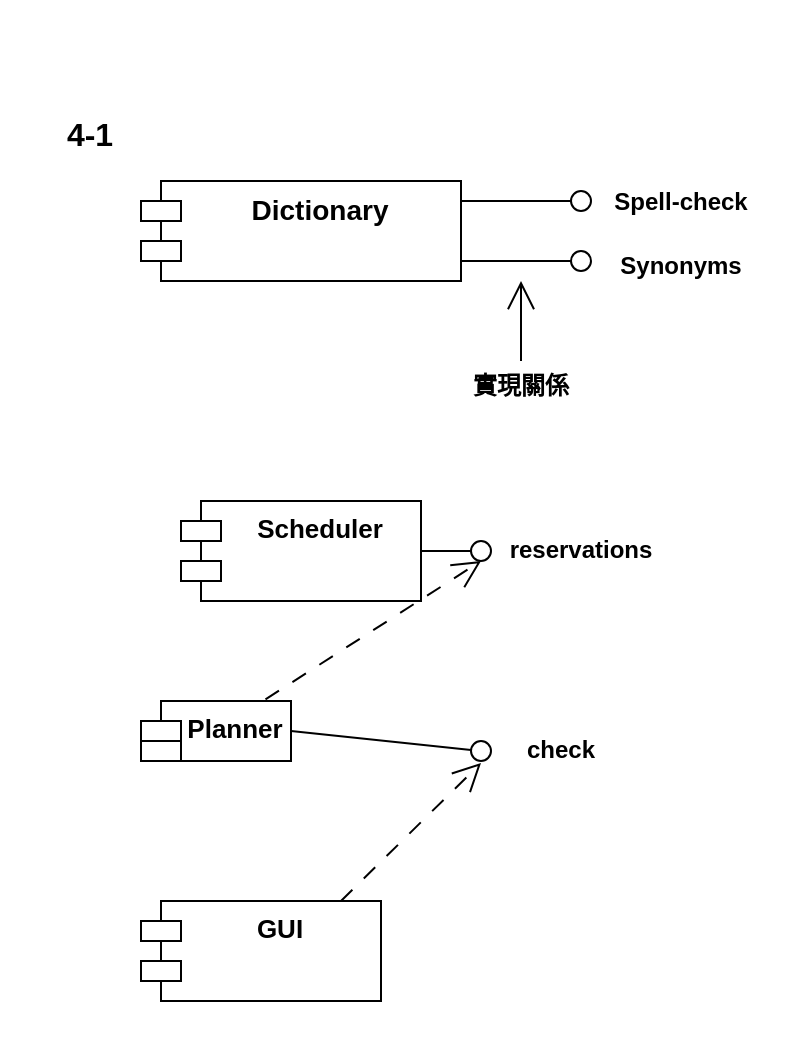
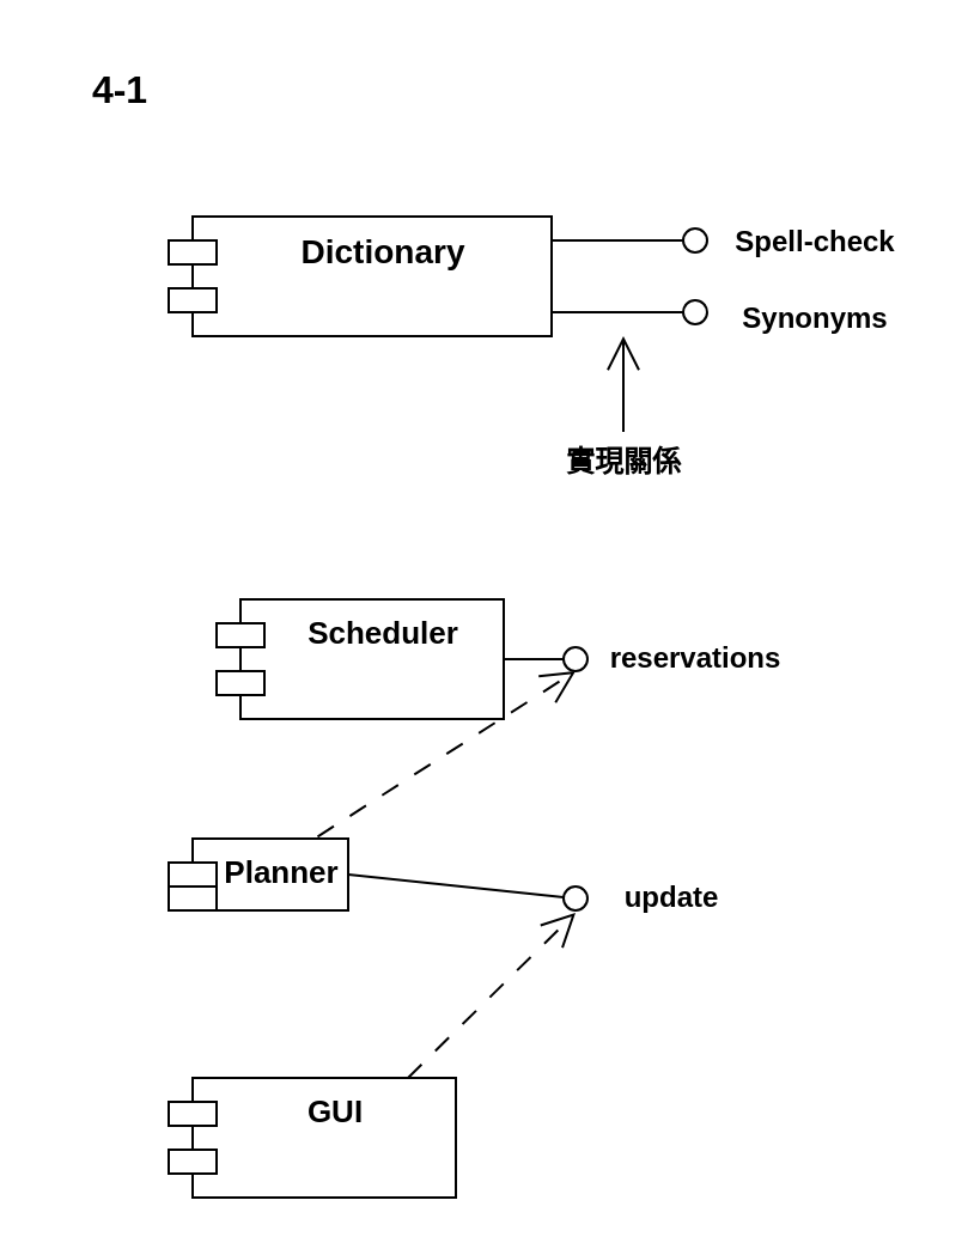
  <mxCell id="0" />
  <mxCell id="1" parent="0" />
  <mxCell id="2" value="&lt;b&gt;&lt;font style=&quot;font-size: 14px;&quot;&gt;Dictionary&lt;/font&gt;&lt;/b&gt;" style="shape=module;align=left;spacingLeft=20;align=center;verticalAlign=top;whiteSpace=wrap;html=1;" vertex="1" parent="1"><mxGeometry x="70" y="90" width="160" height="50" as="geometry" /></mxCell>
  <mxCell id="3" value="" style="rounded=0;orthogonalLoop=1;jettySize=auto;html=1;endArrow=oval;endFill=0;sketch=0;sourcePerimeterSpacing=0;targetPerimeterSpacing=0;endSize=10;" edge="1" parent="1"><mxGeometry relative="1" as="geometry"><mxPoint x="230" y="100" as="sourcePoint" /><mxPoint x="290" y="100" as="targetPoint" /></mxGeometry></mxCell>
  <mxCell id="4" value="" style="rounded=0;orthogonalLoop=1;jettySize=auto;html=1;endArrow=oval;endFill=0;sketch=0;sourcePerimeterSpacing=0;targetPerimeterSpacing=0;endSize=10;" edge="1" parent="1"><mxGeometry relative="1" as="geometry"><mxPoint x="230" y="130" as="sourcePoint" /><mxPoint x="290" y="130" as="targetPoint" /></mxGeometry></mxCell>
  <mxCell id="5" value="Spell-check" style="text;align=center;fontStyle=1;verticalAlign=middle;spacingLeft=3;spacingRight=3;strokeColor=none;rotatable=0;points=[[0,0.5],[1,0.5]];portConstraint=eastwest;html=1;" vertex="1" parent="1"><mxGeometry x="300" y="88" width="80" height="26" as="geometry" /></mxCell>
  <mxCell id="6" value="Synonyms" style="text;align=center;fontStyle=1;verticalAlign=middle;spacingLeft=3;spacingRight=3;strokeColor=none;rotatable=0;points=[[0,0.5],[1,0.5]];portConstraint=eastwest;html=1;" vertex="1" parent="1"><mxGeometry x="300" y="120" width="80" height="26" as="geometry" /></mxCell>
  <mxCell id="7" value="實現關係" style="text;align=center;fontStyle=1;verticalAlign=middle;spacingLeft=3;spacingRight=3;strokeColor=none;rotatable=0;points=[[0,0.5],[1,0.5]];portConstraint=eastwest;html=1;" vertex="1" parent="1"><mxGeometry x="220" y="180" width="80" height="26" as="geometry" /></mxCell>
  <mxCell id="8" value="" style="endArrow=open;endFill=1;endSize=12;html=1;rounded=0;" edge="1" parent="1"><mxGeometry width="160" relative="1" as="geometry"><mxPoint x="260" y="180" as="sourcePoint" /><mxPoint x="260" y="140" as="targetPoint" /></mxGeometry></mxCell>
- <mxCell id="9" value="&lt;h1&gt;&lt;font style=&quot;font-size: 16px;&quot;&gt;4-1&lt;/font&gt;&lt;/h1&gt;" style="text;html=1;strokeColor=none;fillColor=none;align=center;verticalAlign=middle;whiteSpace=wrap;rounded=0;" vertex="1" parent="1"><mxGeometry x="15" y="50" width="60" height="30" as="geometry" /></mxCell>
+ <mxCell id="9" value="&lt;h1&gt;&lt;font style=&quot;font-size: 16px;&quot;&gt;4-1&lt;/font&gt;&lt;/h1&gt;" style="text;html=1;strokeColor=none;fillColor=none;align=center;verticalAlign=middle;whiteSpace=wrap;rounded=0;" vertex="1" parent="1"><mxGeometry x="20" y="20" width="60" height="30" as="geometry" /></mxCell>
  <mxCell id="10" value="&lt;b&gt;&lt;font style=&quot;font-size: 13px;&quot;&gt;GUI&lt;/font&gt;&lt;/b&gt;" style="shape=module;align=left;spacingLeft=20;align=center;verticalAlign=top;whiteSpace=wrap;html=1;" vertex="1" parent="1"><mxGeometry x="70" y="450" width="120" height="50" as="geometry" /></mxCell>
  <mxCell id="11" value="&lt;b&gt;&lt;font style=&quot;font-size: 13px;&quot;&gt;Planner&lt;/font&gt;&lt;/b&gt;" style="shape=module;align=left;spacingLeft=20;align=center;verticalAlign=top;whiteSpace=wrap;html=1;" vertex="1" parent="1"><mxGeometry x="70" y="350" width="75" height="30" as="geometry" /></mxCell>
  <mxCell id="12" value="&lt;b&gt;&lt;font style=&quot;font-size: 13px;&quot;&gt;Scheduler&lt;/font&gt;&lt;/b&gt;" style="shape=module;align=left;spacingLeft=20;align=center;verticalAlign=top;whiteSpace=wrap;html=1;" vertex="1" parent="1"><mxGeometry x="90" y="250" width="120" height="50" as="geometry" /></mxCell>
  <mxCell id="13" value="" style="rounded=0;orthogonalLoop=1;jettySize=auto;html=1;endArrow=oval;endFill=0;sketch=0;sourcePerimeterSpacing=0;targetPerimeterSpacing=0;endSize=10;exitX=1;exitY=0.5;exitDx=0;exitDy=0;" edge="1" parent="1" source="12"><mxGeometry relative="1" as="geometry"><mxPoint x="240" y="110" as="sourcePoint" /><mxPoint x="240" y="275" as="targetPoint" /></mxGeometry></mxCell>
  <mxCell id="14" value="" style="rounded=0;orthogonalLoop=1;jettySize=auto;html=1;endArrow=oval;endFill=0;sketch=0;sourcePerimeterSpacing=0;targetPerimeterSpacing=0;endSize=10;exitX=1;exitY=0.5;exitDx=0;exitDy=0;" edge="1" parent="1" source="11"><mxGeometry relative="1" as="geometry"><mxPoint x="210" y="295" as="sourcePoint" /><mxPoint x="240" y="375" as="targetPoint" /></mxGeometry></mxCell>
  <mxCell id="15" value="" style="endArrow=open;endFill=1;endSize=12;html=1;rounded=0;exitX=0.83;exitY=-0.028;exitDx=0;exitDy=0;exitPerimeter=0;dashed=1;dashPattern=8 8;" edge="1" parent="1" source="11"><mxGeometry width="160" relative="1" as="geometry"><mxPoint x="270" y="190" as="sourcePoint" /><mxPoint x="240" y="280" as="targetPoint" /></mxGeometry></mxCell>
  <mxCell id="16" value="" style="endArrow=open;endFill=1;endSize=12;html=1;rounded=0;exitX=0.83;exitY=-0.028;exitDx=0;exitDy=0;exitPerimeter=0;dashed=1;dashPattern=8 8;" edge="1" parent="1"><mxGeometry width="160" relative="1" as="geometry"><mxPoint x="170" y="450" as="sourcePoint" /><mxPoint x="240" y="381" as="targetPoint" /></mxGeometry></mxCell>
  <mxCell id="17" value="reservations" style="text;align=center;fontStyle=1;verticalAlign=middle;spacingLeft=3;spacingRight=3;strokeColor=none;rotatable=0;points=[[0,0.5],[1,0.5]];portConstraint=eastwest;html=1;" vertex="1" parent="1"><mxGeometry x="250" y="262" width="80" height="26" as="geometry" /></mxCell>
- <mxCell id="18" value="check" style="text;align=center;fontStyle=1;verticalAlign=middle;spacingLeft=3;spacingRight=3;strokeColor=none;rotatable=0;points=[[0,0.5],[1,0.5]];portConstraint=eastwest;html=1;" vertex="1" parent="1"><mxGeometry x="240" y="362" width="80" height="26" as="geometry" /></mxCell>
+ <mxCell id="18" value="update" style="text;align=center;fontStyle=1;verticalAlign=middle;spacingLeft=3;spacingRight=3;strokeColor=none;rotatable=0;points=[[0,0.5],[1,0.5]];portConstraint=eastwest;html=1;" vertex="1" parent="1"><mxGeometry x="240" y="362" width="80" height="26" as="geometry" /></mxCell>
